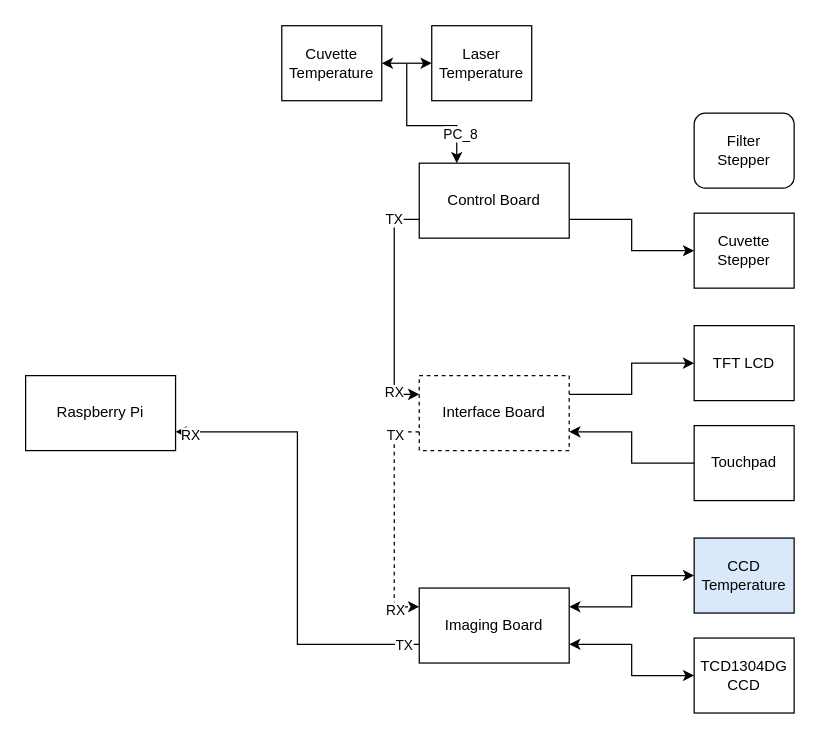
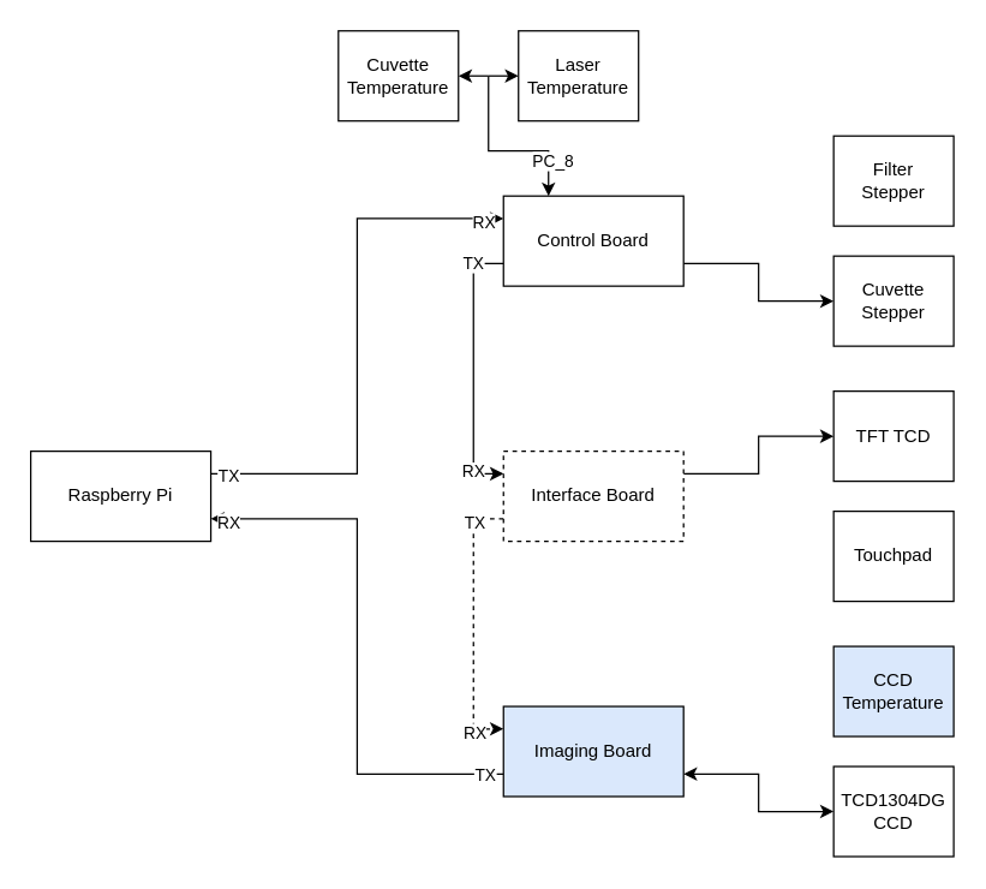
  <mxCell id="0" />
  <mxCell id="1" parent="0" />
+ <mxCell id="2" style="edgeStyle=orthogonalEdgeStyle;rounded=0;orthogonalLoop=1;jettySize=auto;html=1;exitX=1;exitY=0.25;exitDx=0;exitDy=0;entryX=0;entryY=0.25;entryDx=0;entryDy=0;" edge="1" parent="1" source="5" target="10"><mxGeometry relative="1" as="geometry" /></mxCell>
+ <mxCell id="3" value="TX" style="edgeLabel;html=1;align=center;verticalAlign=middle;resizable=0;points=[];" vertex="1" connectable="0" parent="2"><mxGeometry x="-0.938" y="-1" relative="1" as="geometry"><mxPoint as="offset" /></mxGeometry></mxCell>
+ <mxCell id="4" value="RX" style="edgeLabel;html=1;align=center;verticalAlign=middle;resizable=0;points=[];" vertex="1" connectable="0" parent="2"><mxGeometry x="0.924" y="-2" relative="1" as="geometry"><mxPoint as="offset" /></mxGeometry></mxCell>
  <mxCell id="5" value="Raspberry Pi" style="rounded=0;whiteSpace=wrap;html=1;" vertex="1" parent="1"><mxGeometry x="20" y="300" width="120" height="60" as="geometry" /></mxCell>
  <mxCell id="6" style="edgeStyle=orthogonalEdgeStyle;rounded=0;orthogonalLoop=1;jettySize=auto;html=1;exitX=0;exitY=0.75;exitDx=0;exitDy=0;entryX=0;entryY=0.25;entryDx=0;entryDy=0;" edge="1" parent="1" source="10" target="15"><mxGeometry relative="1" as="geometry" /></mxCell>
  <mxCell id="7" value="TX" style="edgeLabel;html=1;align=center;verticalAlign=middle;resizable=0;points=[];" vertex="1" connectable="0" parent="6"><mxGeometry x="-0.778" y="-1" relative="1" as="geometry"><mxPoint y="-1" as="offset" /></mxGeometry></mxCell>
  <mxCell id="8" value="RX" style="edgeLabel;html=1;align=center;verticalAlign=middle;resizable=0;points=[];" vertex="1" connectable="0" parent="6"><mxGeometry x="0.756" y="-1" relative="1" as="geometry"><mxPoint as="offset" /></mxGeometry></mxCell>
  <mxCell id="9" style="edgeStyle=orthogonalEdgeStyle;rounded=0;orthogonalLoop=1;jettySize=auto;html=1;exitX=1;exitY=0.75;exitDx=0;exitDy=0;entryX=0;entryY=0.5;entryDx=0;entryDy=0;" edge="1" parent="1" source="10" target="34"><mxGeometry relative="1" as="geometry" /></mxCell>
  <mxCell id="10" value="Control Board" style="rounded=0;whiteSpace=wrap;html=1;" vertex="1" parent="1"><mxGeometry x="335" y="130" width="120" height="60" as="geometry" /></mxCell>
  <mxCell id="11" style="edgeStyle=orthogonalEdgeStyle;rounded=0;orthogonalLoop=1;jettySize=auto;html=1;exitX=0;exitY=0.75;exitDx=0;exitDy=0;entryX=0;entryY=0.25;entryDx=0;entryDy=0;dashed=1;" edge="1" parent="1" source="15" target="19"><mxGeometry relative="1" as="geometry" /></mxCell>
  <mxCell id="12" value="TX" style="edgeLabel;html=1;align=center;verticalAlign=middle;resizable=0;points=[];" vertex="1" connectable="0" parent="11"><mxGeometry x="-0.756" relative="1" as="geometry"><mxPoint as="offset" /></mxGeometry></mxCell>
  <mxCell id="13" value="RX" style="edgeLabel;html=1;align=center;verticalAlign=middle;resizable=0;points=[];" vertex="1" connectable="0" parent="11"><mxGeometry x="0.778" y="-2" relative="1" as="geometry"><mxPoint as="offset" /></mxGeometry></mxCell>
  <mxCell id="14" style="edgeStyle=orthogonalEdgeStyle;rounded=0;orthogonalLoop=1;jettySize=auto;html=1;exitX=1;exitY=0.25;exitDx=0;exitDy=0;entryX=0;entryY=0.5;entryDx=0;entryDy=0;" edge="1" parent="1" source="15" target="21"><mxGeometry relative="1" as="geometry" /></mxCell>
  <mxCell id="15" value="Interface Board" style="rounded=0;whiteSpace=wrap;html=1;dashed=1;" vertex="1" parent="1"><mxGeometry x="335" y="300" width="120" height="60" as="geometry" /></mxCell>
  <mxCell id="16" style="edgeStyle=orthogonalEdgeStyle;rounded=0;orthogonalLoop=1;jettySize=auto;html=1;exitX=0;exitY=0.75;exitDx=0;exitDy=0;entryX=1;entryY=0.75;entryDx=0;entryDy=0;" edge="1" parent="1" source="19" target="5"><mxGeometry relative="1" as="geometry" /></mxCell>
  <mxCell id="17" value="TX" style="edgeLabel;html=1;align=center;verticalAlign=middle;resizable=0;points=[];" vertex="1" connectable="0" parent="16"><mxGeometry x="-0.929" relative="1" as="geometry"><mxPoint as="offset" /></mxGeometry></mxCell>
  <mxCell id="18" value="RX" style="edgeLabel;html=1;align=center;verticalAlign=middle;resizable=0;points=[];" vertex="1" connectable="0" parent="16"><mxGeometry x="0.938" y="2" relative="1" as="geometry"><mxPoint as="offset" /></mxGeometry></mxCell>
- <mxCell id="19" value="Imaging Board" style="whiteSpace=wrap;html=1;" vertex="1" parent="1"><mxGeometry x="335" y="470" width="120" height="60" as="geometry" /></mxCell>
+ <mxCell id="19" value="Imaging Board" style="whiteSpace=wrap;html=1;fillColor=#dae8fc;" vertex="1" parent="1"><mxGeometry x="335" y="470" width="120" height="60" as="geometry" /></mxCell>
  <mxCell id="20" value="TCD1304DG&lt;br&gt;CCD" style="whiteSpace=wrap;html=1;" vertex="1" parent="1"><mxGeometry x="555" y="510" width="80" height="60" as="geometry" /></mxCell>
- <mxCell id="21" value="TFT LCD" style="whiteSpace=wrap;html=1;" vertex="1" parent="1"><mxGeometry x="555" y="260" width="80" height="60" as="geometry" /></mxCell>
- <mxCell id="22" style="edgeStyle=orthogonalEdgeStyle;rounded=0;orthogonalLoop=1;jettySize=auto;html=1;exitX=0;exitY=0.5;exitDx=0;exitDy=0;entryX=1;entryY=0.75;entryDx=0;entryDy=0;" edge="1" parent="1" source="23" target="15"><mxGeometry relative="1" as="geometry" /></mxCell>
+ <mxCell id="21" value="TFT TCD" style="whiteSpace=wrap;html=1;" vertex="1" parent="1"><mxGeometry x="555" y="260" width="80" height="60" as="geometry" /></mxCell>
  <mxCell id="23" value="Touchpad" style="whiteSpace=wrap;html=1;" vertex="1" parent="1"><mxGeometry x="555" y="340" width="80" height="60" as="geometry" /></mxCell>
  <mxCell id="24" value="" style="endArrow=classic;startArrow=classic;html=1;entryX=0;entryY=0.5;entryDx=0;entryDy=0;exitX=1;exitY=0.75;exitDx=0;exitDy=0;rounded=0;" edge="1" parent="1" source="19" target="20"><mxGeometry width="50" height="50" relative="1" as="geometry"><mxPoint x="235" y="430" as="sourcePoint" /><mxPoint x="285" y="380" as="targetPoint" /><Array as="points"><mxPoint x="505" y="515" /><mxPoint x="505" y="540" /></Array></mxGeometry></mxCell>
  <mxCell id="25" value="CCD Temperature" style="whiteSpace=wrap;html=1;fillColor=#dae8fc;" vertex="1" parent="1"><mxGeometry x="555" y="430" width="80" height="60" as="geometry" /></mxCell>
- <mxCell id="26" value="" style="endArrow=classic;startArrow=classic;html=1;rounded=0;exitX=1;exitY=0.25;exitDx=0;exitDy=0;entryX=0;entryY=0.5;entryDx=0;entryDy=0;" edge="1" parent="1" source="19" target="25"><mxGeometry width="50" height="50" relative="1" as="geometry"><mxPoint x="235" y="430" as="sourcePoint" /><mxPoint x="285" y="380" as="targetPoint" /><Array as="points"><mxPoint x="505" y="485" /><mxPoint x="505" y="460" /></Array></mxGeometry></mxCell>
  <mxCell id="27" value="" style="endArrow=classic;html=1;rounded=0;entryX=0.25;entryY=0;entryDx=0;entryDy=0;" edge="1" parent="1" target="10"><mxGeometry width="50" height="50" relative="1" as="geometry"><mxPoint x="325" y="50" as="sourcePoint" /><mxPoint x="395" y="130" as="targetPoint" /><Array as="points"><mxPoint x="325" y="100" /><mxPoint x="365" y="100" /></Array></mxGeometry></mxCell>
  <mxCell id="28" value="PC_8" style="edgeLabel;html=1;align=center;verticalAlign=middle;resizable=0;points=[];" vertex="1" connectable="0" parent="27"><mxGeometry x="0.6" y="2" relative="1" as="geometry"><mxPoint as="offset" /></mxGeometry></mxCell>
  <mxCell id="29" value="Cuvette Temperature" style="whiteSpace=wrap;html=1;" vertex="1" parent="1"><mxGeometry x="225" y="20" width="80" height="60" as="geometry" /></mxCell>
  <mxCell id="30" value="Laser Temperature" style="whiteSpace=wrap;html=1;" vertex="1" parent="1"><mxGeometry x="345" y="20" width="80" height="60" as="geometry" /></mxCell>
  <mxCell id="31" value="" style="endArrow=classic;html=1;entryX=0;entryY=0.5;entryDx=0;entryDy=0;" edge="1" parent="1" target="30"><mxGeometry width="50" height="50" relative="1" as="geometry"><mxPoint x="325" y="50" as="sourcePoint" /><mxPoint x="305" y="210" as="targetPoint" /></mxGeometry></mxCell>
  <mxCell id="32" value="" style="endArrow=classic;html=1;entryX=1;entryY=0.5;entryDx=0;entryDy=0;" edge="1" parent="1" target="29"><mxGeometry width="50" height="50" relative="1" as="geometry"><mxPoint x="325" y="50" as="sourcePoint" /><mxPoint x="305" y="210" as="targetPoint" /></mxGeometry></mxCell>
- <mxCell id="33" value="Filter&lt;br&gt;Stepper" style="whiteSpace=wrap;html=1;rounded=1;" vertex="1" parent="1"><mxGeometry x="555" y="90" width="80" height="60" as="geometry" /></mxCell>
+ <mxCell id="33" value="Filter&lt;br&gt;Stepper" style="whiteSpace=wrap;html=1;" vertex="1" parent="1"><mxGeometry x="555" y="90" width="80" height="60" as="geometry" /></mxCell>
  <mxCell id="34" value="Cuvette&lt;br&gt;Stepper" style="whiteSpace=wrap;html=1;" vertex="1" parent="1"><mxGeometry x="555" y="170" width="80" height="60" as="geometry" /></mxCell>
